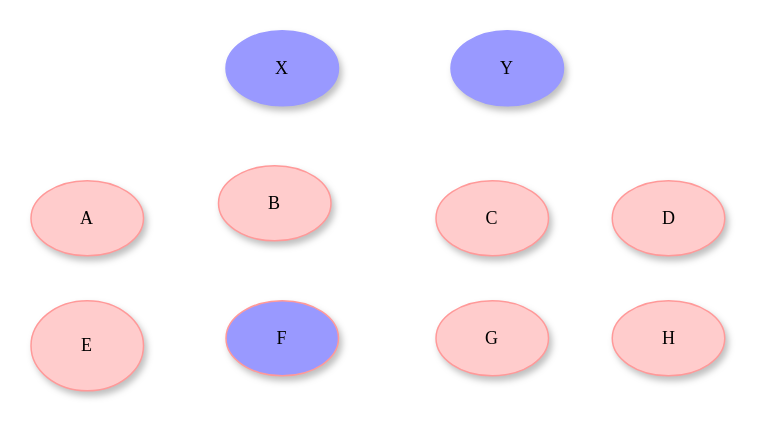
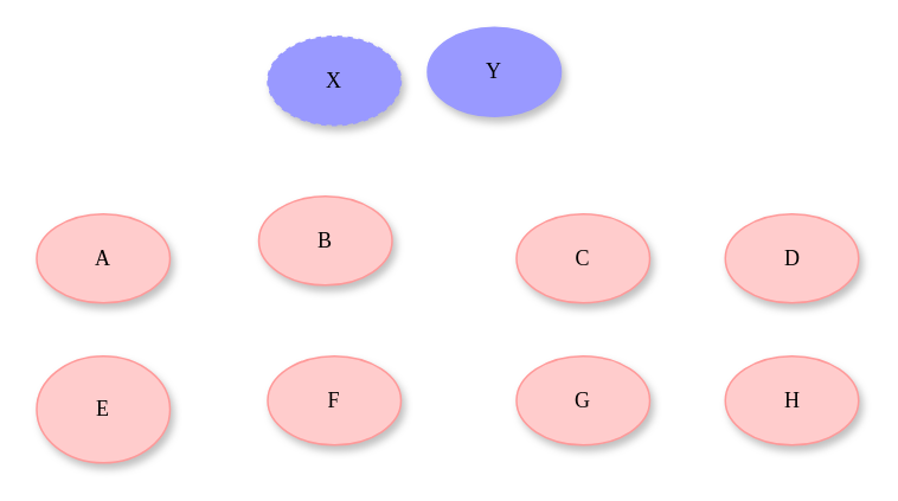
  <mxCell id="0" />
  <mxCell id="1" parent="0" />
  <mxCell id="2" value="&lt;span&gt;B&lt;/span&gt;" style="ellipse;whiteSpace=wrap;html=1;rounded=0;shadow=1;comic=0;labelBackgroundColor=none;strokeWidth=1;fontFamily=Verdana;fontSize=12;align=center;strokeColor=#FF9999;fillColor=#FFCCCC;" parent="1" vertex="1"><mxGeometry x="145" y="110" width="75" height="50" as="geometry" /></mxCell>
  <mxCell id="3" value="&lt;span&gt;C&lt;/span&gt;" style="ellipse;whiteSpace=wrap;html=1;rounded=0;shadow=1;comic=0;labelBackgroundColor=none;strokeWidth=1;fontFamily=Verdana;fontSize=12;align=center;strokeColor=#FF9999;fillColor=#FFCCCC;" parent="1" vertex="1"><mxGeometry x="290" y="120" width="75" height="50" as="geometry" /></mxCell>
  <mxCell id="4" value="&lt;span&gt;G&lt;/span&gt;" style="ellipse;whiteSpace=wrap;html=1;rounded=0;shadow=1;comic=0;labelBackgroundColor=none;strokeWidth=1;fontFamily=Verdana;fontSize=12;align=center;strokeColor=#FF9999;fillColor=#FFCCCC;" parent="1" vertex="1"><mxGeometry x="290" y="200" width="75" height="50" as="geometry" /></mxCell>
- <mxCell id="5" value="&lt;span&gt;F&lt;/span&gt;" style="ellipse;whiteSpace=wrap;html=1;rounded=0;shadow=1;comic=0;labelBackgroundColor=none;strokeWidth=1;fontFamily=Verdana;fontSize=12;align=center;strokeColor=#FF9999;fillColor=#9999ff;" parent="1" vertex="1"><mxGeometry x="150" y="200" width="75" height="50" as="geometry" /></mxCell>
+ <mxCell id="5" value="&lt;span&gt;F&lt;/span&gt;" style="ellipse;whiteSpace=wrap;html=1;rounded=0;shadow=1;comic=0;labelBackgroundColor=none;strokeWidth=1;fontFamily=Verdana;fontSize=12;align=center;strokeColor=#FF9999;fillColor=#FFCCCC;" parent="1" vertex="1"><mxGeometry x="150" y="200" width="75" height="50" as="geometry" /></mxCell>
  <mxCell id="6" value="&lt;span&gt;E&lt;/span&gt;" style="ellipse;whiteSpace=wrap;html=1;rounded=0;shadow=1;comic=0;labelBackgroundColor=none;strokeWidth=1;fontFamily=Verdana;fontSize=12;align=center;strokeColor=#FF9999;fillColor=#FFCCCC;" parent="1" vertex="1"><mxGeometry x="20" y="200" width="75" height="60" as="geometry" /></mxCell>
  <mxCell id="7" value="A" style="ellipse;whiteSpace=wrap;html=1;rounded=0;shadow=1;comic=0;labelBackgroundColor=none;strokeWidth=1;fontFamily=Verdana;fontSize=12;align=center;strokeColor=#FF9999;fillColor=#FFCCCC;" parent="1" vertex="1"><mxGeometry x="20" y="120" width="75" height="50" as="geometry" /></mxCell>
  <mxCell id="8" value="&lt;span&gt;D&lt;/span&gt;" style="ellipse;whiteSpace=wrap;html=1;rounded=0;shadow=1;comic=0;labelBackgroundColor=none;strokeWidth=1;fontFamily=Verdana;fontSize=12;align=center;strokeColor=#FF9999;fillColor=#FFCCCC;" parent="1" vertex="1"><mxGeometry x="407.5" y="120" width="75" height="50" as="geometry" /></mxCell>
  <mxCell id="9" value="&lt;span&gt;H&lt;/span&gt;" style="ellipse;whiteSpace=wrap;html=1;rounded=0;shadow=1;comic=0;labelBackgroundColor=none;strokeWidth=1;fontFamily=Verdana;fontSize=12;align=center;strokeColor=#FF9999;fillColor=#FFCCCC;" parent="1" vertex="1"><mxGeometry x="407.5" y="200" width="75" height="50" as="geometry" /></mxCell>
- <mxCell id="10" value="&lt;span&gt;Y&lt;/span&gt;" style="ellipse;whiteSpace=wrap;html=1;rounded=0;shadow=1;comic=0;labelBackgroundColor=none;strokeWidth=1;fontFamily=Verdana;fontSize=12;align=center;strokeColor=#9999FF;fillColor=#9999FF;" vertex="1" parent="1"><mxGeometry x="300" y="20" width="75" height="50" as="geometry" /></mxCell>
- <mxCell id="11" value="X" style="ellipse;whiteSpace=wrap;html=1;rounded=0;shadow=1;comic=0;labelBackgroundColor=none;strokeWidth=1;fontFamily=Verdana;fontSize=12;align=center;strokeColor=#9999FF;fillColor=#9999FF;" vertex="1" parent="1"><mxGeometry x="150" y="20" width="75" height="50" as="geometry" /></mxCell>
+ <mxCell id="10" value="&lt;span&gt;Y&lt;/span&gt;" style="ellipse;whiteSpace=wrap;html=1;rounded=0;shadow=1;comic=0;labelBackgroundColor=none;strokeWidth=1;fontFamily=Verdana;fontSize=12;align=center;strokeColor=#9999FF;fillColor=#9999FF;" vertex="1" parent="1"><mxGeometry x="240" y="15" width="75" height="50" as="geometry" /></mxCell>
+ <mxCell id="11" value="X" style="ellipse;whiteSpace=wrap;html=1;rounded=0;shadow=1;comic=0;labelBackgroundColor=none;strokeWidth=1;fontFamily=Verdana;fontSize=12;align=center;strokeColor=#9999FF;fillColor=#9999FF;dashed=1;" vertex="1" parent="1"><mxGeometry x="150" y="20" width="75" height="50" as="geometry" /></mxCell>
